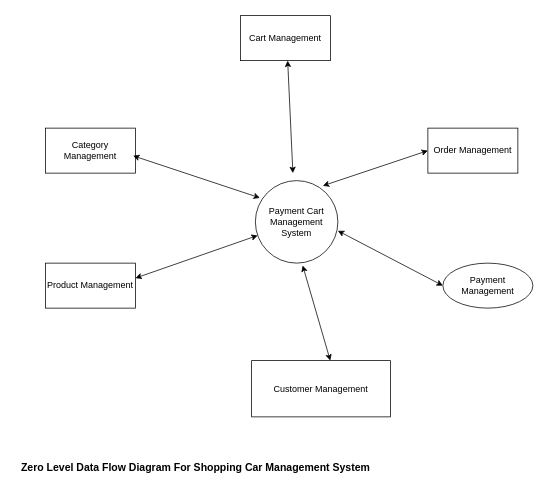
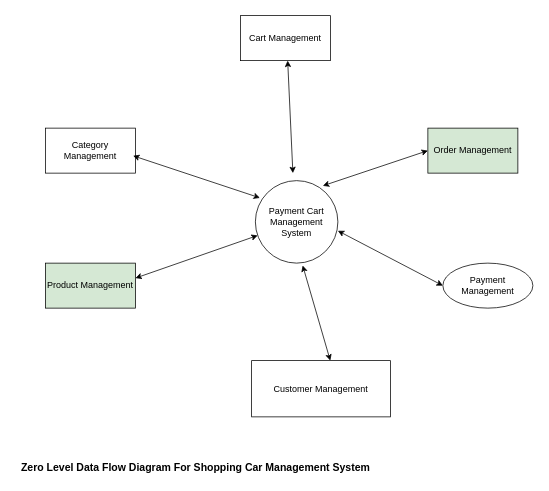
  <mxCell id="0" />
  <mxCell id="1" parent="0" />
  <mxCell id="2" value="Payment Cart&lt;br&gt;Management&lt;br&gt;System" style="ellipse;whiteSpace=wrap;html=1;aspect=fixed;" vertex="1" parent="1"><mxGeometry x="340" y="240" width="110" height="110" as="geometry" /></mxCell>
  <mxCell id="3" value="Category Management" style="rounded=0;whiteSpace=wrap;html=1;" vertex="1" parent="1"><mxGeometry x="60" y="170" width="120" height="60" as="geometry" /></mxCell>
  <mxCell id="4" value="Cart Management" style="rounded=0;whiteSpace=wrap;html=1;" vertex="1" parent="1"><mxGeometry x="320" y="20" width="120" height="60" as="geometry" /></mxCell>
- <mxCell id="5" value="Product Management&lt;br&gt;" style="rounded=0;whiteSpace=wrap;html=1;" vertex="1" parent="1"><mxGeometry x="60" y="350" width="120" height="60" as="geometry" /></mxCell>
+ <mxCell id="5" value="Product Management&lt;br&gt;" style="rounded=0;whiteSpace=wrap;html=1;fillColor=#d5e8d4;" vertex="1" parent="1"><mxGeometry x="60" y="350" width="120" height="60" as="geometry" /></mxCell>
  <mxCell id="6" value="Payment Management" style="ellipse;whiteSpace=wrap;html=1;" vertex="1" parent="1"><mxGeometry x="590" y="350" width="120" height="60" as="geometry" /></mxCell>
- <mxCell id="7" value="Order Management" style="rounded=0;whiteSpace=wrap;html=1;" vertex="1" parent="1"><mxGeometry x="570" y="170" width="120" height="60" as="geometry" /></mxCell>
+ <mxCell id="7" value="Order Management" style="rounded=0;whiteSpace=wrap;html=1;fillColor=#d5e8d4;" vertex="1" parent="1"><mxGeometry x="570" y="170" width="120" height="60" as="geometry" /></mxCell>
  <mxCell id="8" value="Customer Management" style="rounded=0;whiteSpace=wrap;html=1;" vertex="1" parent="1"><mxGeometry x="335" y="480" width="185" height="75" as="geometry" /></mxCell>
  <mxCell id="9" value="" style="endArrow=classic;startArrow=classic;html=1;" edge="1" parent="1" target="2"><mxGeometry width="50" height="50" relative="1" as="geometry"><mxPoint x="180" y="370" as="sourcePoint" /><mxPoint x="230" y="320" as="targetPoint" /></mxGeometry></mxCell>
  <mxCell id="10" value="" style="endArrow=classic;startArrow=classic;html=1;entryX=0.055;entryY=0.209;entryDx=0;entryDy=0;entryPerimeter=0;" edge="1" parent="1" target="2"><mxGeometry width="50" height="50" relative="1" as="geometry"><mxPoint x="176.93" y="206.88" as="sourcePoint" /><mxPoint x="339.999" y="149.995" as="targetPoint" /></mxGeometry></mxCell>
  <mxCell id="11" value="" style="endArrow=classic;startArrow=classic;html=1;" edge="1" parent="1"><mxGeometry width="50" height="50" relative="1" as="geometry"><mxPoint x="390" y="230" as="sourcePoint" /><mxPoint x="383.069" y="79.995" as="targetPoint" /></mxGeometry></mxCell>
  <mxCell id="12" value="" style="endArrow=classic;startArrow=classic;html=1;" edge="1" parent="1"><mxGeometry width="50" height="50" relative="1" as="geometry"><mxPoint x="430" y="246.88" as="sourcePoint" /><mxPoint x="570" y="200" as="targetPoint" /></mxGeometry></mxCell>
  <mxCell id="13" value="" style="endArrow=classic;startArrow=classic;html=1;exitX=0.567;exitY=0;exitDx=0;exitDy=0;exitPerimeter=0;" edge="1" parent="1" source="8"><mxGeometry width="50" height="50" relative="1" as="geometry"><mxPoint x="240" y="410" as="sourcePoint" /><mxPoint x="403.069" y="353.115" as="targetPoint" /></mxGeometry></mxCell>
  <mxCell id="14" value="" style="endArrow=classic;startArrow=classic;html=1;entryX=0;entryY=0.5;entryDx=0;entryDy=0;" edge="1" parent="1" target="6"><mxGeometry width="50" height="50" relative="1" as="geometry"><mxPoint x="450" y="306.88" as="sourcePoint" /><mxPoint x="613.069" y="249.995" as="targetPoint" /></mxGeometry></mxCell>
  <mxCell id="15" value="&lt;font style=&quot;font-size: 14px&quot;&gt;Zero Level Data Flow Diagram For Shopping Car Management System&lt;/font&gt;" style="text;html=1;align=center;verticalAlign=middle;resizable=0;points=[];autosize=1;fontStyle=1" vertex="1" parent="1"><mxGeometry x="20" y="612" width="480" height="20" as="geometry" /></mxCell>
